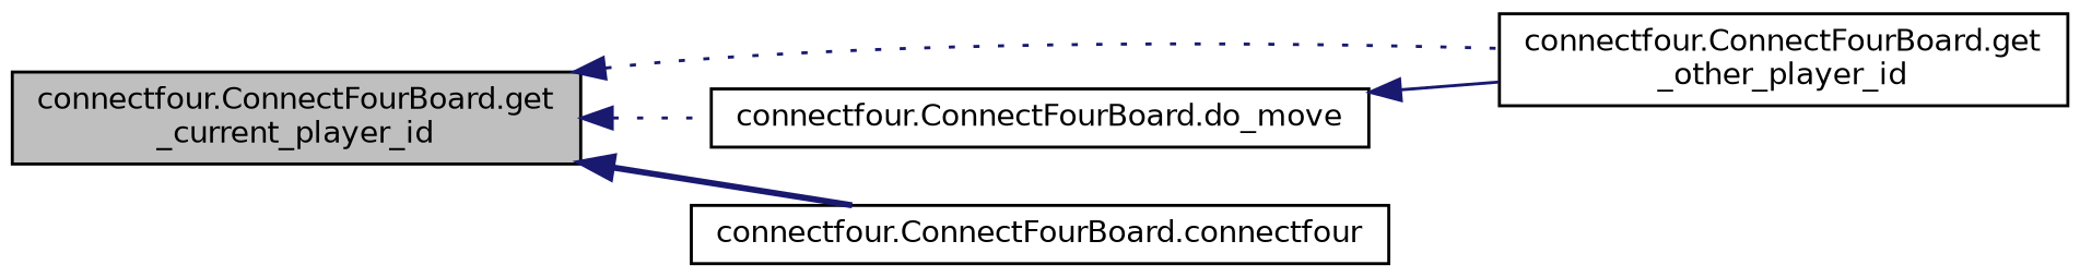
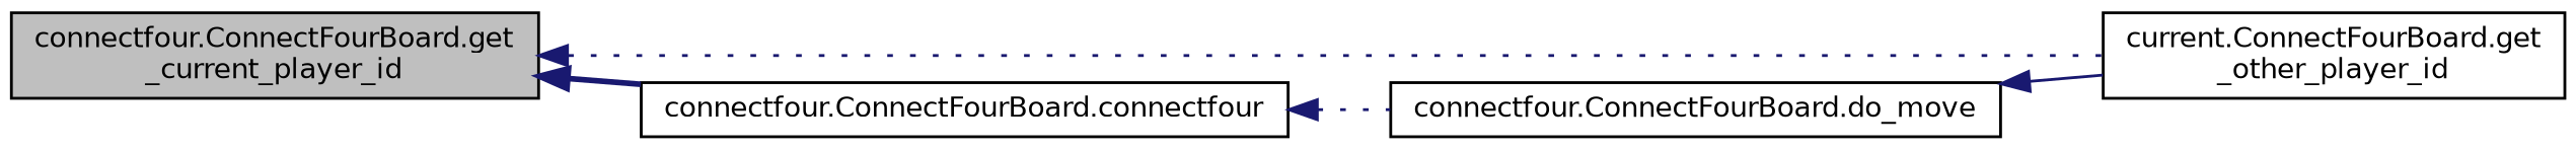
  digraph {
    rankdir=LR
    node [color=black fillcolor=white fontname=Helvetica fontsize=10 shape=record style=filled]
    edge [color=midnightblue dir=back fontname=Helvetica fontsize=10 labelfontname=Helvetica labelfontsize=10 style=dotted]
    n1 [fillcolor=grey75 fontcolor=black height=0.2 label="connectfour.ConnectFourBoard.get\l_current_player_id" width=0.4]
-   n2 [height=0.2 label="connectfour.ConnectFourBoard.get\l_other_player_id" width=0.4]
+   n2 [height=0.2 label="current.ConnectFourBoard.get\l_other_player_id" width=0.4]
    n3 [height=0.2 label="connectfour.ConnectFourBoard.do_move" width=0.4]
    n4 [height=0.2 label="connectfour.ConnectFourBoard.connectfour" width=0.4]
    n1 -> n2
-   n1 -> n3
+   n4 -> n3
    n1 -> n4 [style=bold]
    n3 -> n2 [style=solid]
  }
